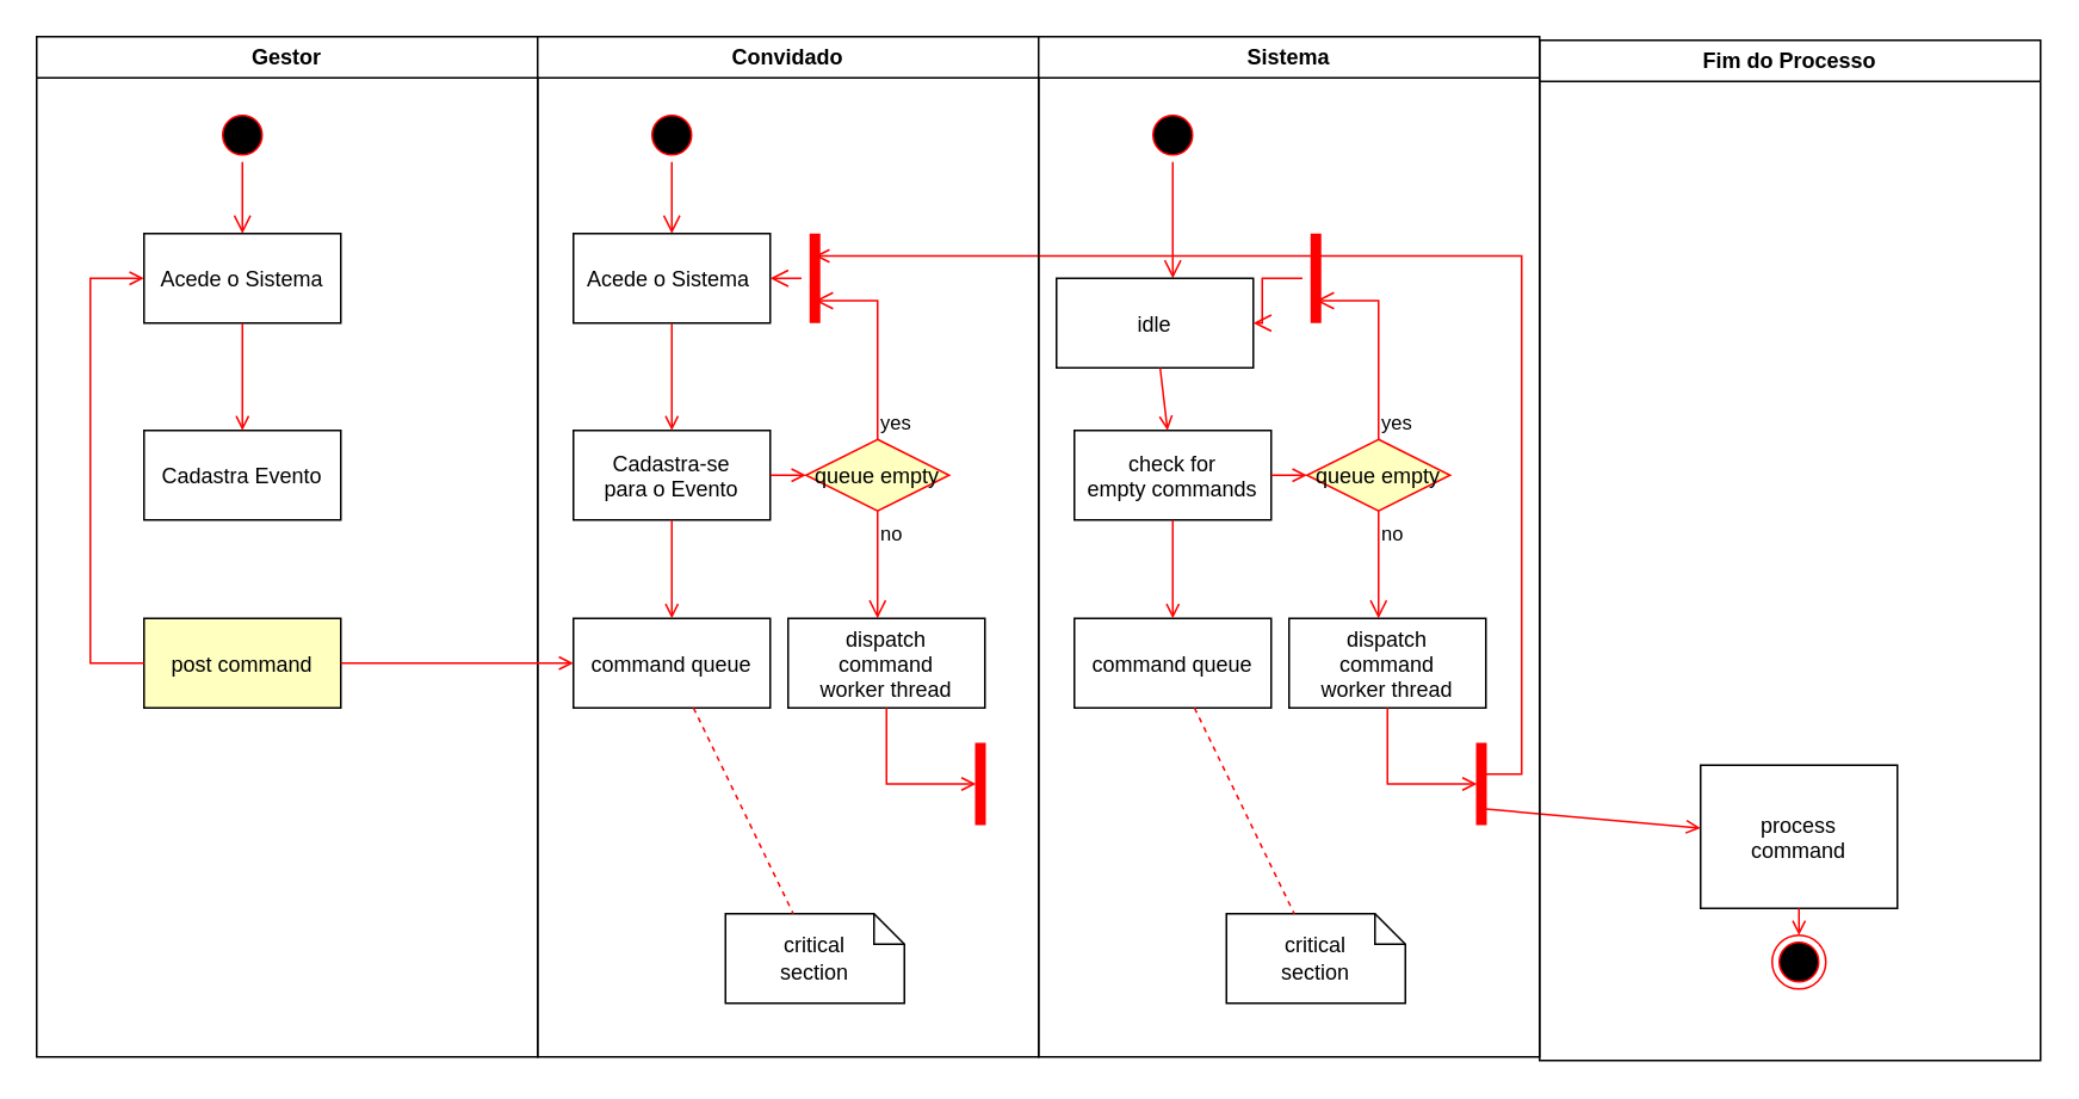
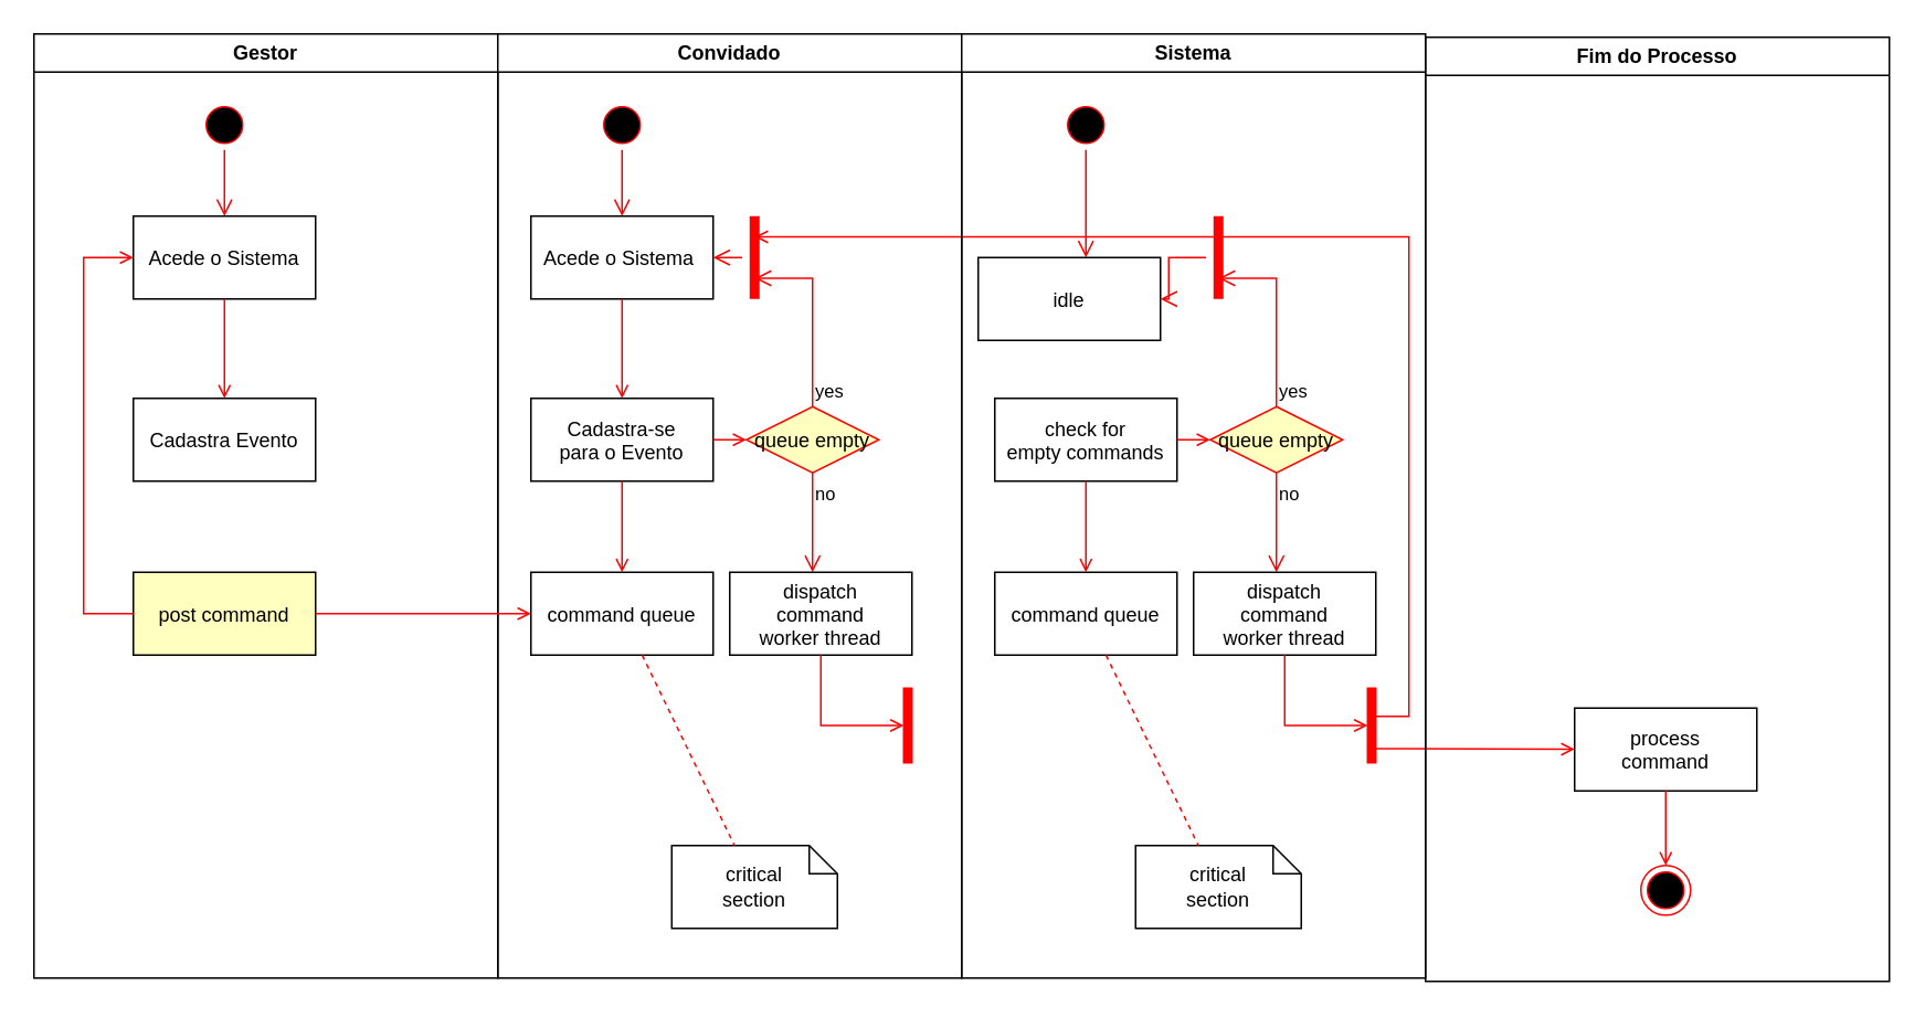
  <mxCell id="0" />
  <mxCell id="1" parent="0" />
  <mxCell id="2" value="Gestor" style="swimlane;whiteSpace=wrap" parent="1" vertex="1"><mxGeometry x="20" y="20" width="280" height="570" as="geometry" /></mxCell>
  <mxCell id="3" value="" style="ellipse;shape=startState;fillColor=#000000;strokeColor=#ff0000;" parent="2" vertex="1"><mxGeometry x="100" y="40" width="30" height="30" as="geometry" /></mxCell>
  <mxCell id="4" value="" style="edgeStyle=elbowEdgeStyle;elbow=horizontal;verticalAlign=bottom;endArrow=open;endSize=8;strokeColor=#FF0000;endFill=1;rounded=0" parent="2" source="3" target="5" edge="1"><mxGeometry x="100" y="40" as="geometry"><mxPoint x="115" y="110" as="targetPoint" /></mxGeometry></mxCell>
  <mxCell id="5" value="Acede o Sistema" style="" parent="2" vertex="1"><mxGeometry x="60" y="110" width="110" height="50" as="geometry" /></mxCell>
  <mxCell id="6" value="Cadastra Evento" style="" parent="2" vertex="1"><mxGeometry x="60" y="220" width="110" height="50" as="geometry" /></mxCell>
  <mxCell id="7" value="" style="endArrow=open;strokeColor=#FF0000;endFill=1;rounded=0" parent="2" source="5" target="6" edge="1"><mxGeometry relative="1" as="geometry" /></mxCell>
  <mxCell id="8" value="post command" style="fillColor=#ffffc0;" parent="2" vertex="1"><mxGeometry x="60" y="325" width="110" height="50" as="geometry" /></mxCell>
  <mxCell id="9" value="" style="edgeStyle=elbowEdgeStyle;elbow=horizontal;strokeColor=#FF0000;endArrow=open;endFill=1;rounded=0" parent="2" source="8" target="5" edge="1"><mxGeometry width="100" height="100" relative="1" as="geometry"><mxPoint x="160" y="290" as="sourcePoint" /><mxPoint x="260" y="190" as="targetPoint" /><Array as="points"><mxPoint x="30" y="250" /></Array></mxGeometry></mxCell>
  <mxCell id="10" value="Convidado" style="swimlane;whiteSpace=wrap" parent="1" vertex="1"><mxGeometry x="300" y="20" width="280" height="570" as="geometry" /></mxCell>
  <mxCell id="11" value="" style="ellipse;shape=startState;fillColor=#000000;strokeColor=#ff0000;" parent="10" vertex="1"><mxGeometry x="60" y="40" width="30" height="30" as="geometry" /></mxCell>
  <mxCell id="12" value="" style="edgeStyle=elbowEdgeStyle;elbow=horizontal;verticalAlign=bottom;endArrow=open;endSize=8;strokeColor=#FF0000;endFill=1;rounded=0" parent="10" source="11" target="13" edge="1"><mxGeometry x="40" y="20" as="geometry"><mxPoint x="55" y="90" as="targetPoint" /></mxGeometry></mxCell>
  <mxCell id="13" value="Acede o Sistema " style="" parent="10" vertex="1"><mxGeometry x="20" y="110" width="110" height="50" as="geometry" /></mxCell>
  <mxCell id="14" value="Cadastra-se &#10;para o Evento" style="" parent="10" vertex="1"><mxGeometry x="20" y="220" width="110" height="50" as="geometry" /></mxCell>
  <mxCell id="15" value="" style="endArrow=open;strokeColor=#FF0000;endFill=1;rounded=0" parent="10" source="13" target="14" edge="1"><mxGeometry relative="1" as="geometry" /></mxCell>
  <mxCell id="16" value="command queue" style="" parent="10" vertex="1"><mxGeometry x="20" y="325" width="110" height="50" as="geometry" /></mxCell>
  <mxCell id="17" value="" style="endArrow=open;strokeColor=#FF0000;endFill=1;rounded=0" parent="10" source="14" target="16" edge="1"><mxGeometry relative="1" as="geometry" /></mxCell>
  <mxCell id="18" value="queue empty" style="rhombus;fillColor=#ffffc0;strokeColor=#ff0000;" parent="10" vertex="1"><mxGeometry x="150" y="225" width="80" height="40" as="geometry" /></mxCell>
  <mxCell id="19" value="yes" style="edgeStyle=elbowEdgeStyle;elbow=horizontal;align=left;verticalAlign=bottom;endArrow=open;endSize=8;strokeColor=#FF0000;exitX=0.5;exitY=0;endFill=1;rounded=0;entryX=0.75;entryY=0.5;entryPerimeter=0" parent="10" source="18" target="22" edge="1"><mxGeometry x="-1" relative="1" as="geometry"><mxPoint x="160" y="150" as="targetPoint" /><Array as="points"><mxPoint x="190" y="180" /></Array></mxGeometry></mxCell>
  <mxCell id="20" value="no" style="edgeStyle=elbowEdgeStyle;elbow=horizontal;align=left;verticalAlign=top;endArrow=open;endSize=8;strokeColor=#FF0000;endFill=1;rounded=0" parent="10" source="18" target="24" edge="1"><mxGeometry x="-1" relative="1" as="geometry"><mxPoint x="190" y="305" as="targetPoint" /></mxGeometry></mxCell>
  <mxCell id="21" value="" style="endArrow=open;strokeColor=#FF0000;endFill=1;rounded=0" parent="10" source="14" target="18" edge="1"><mxGeometry relative="1" as="geometry" /></mxCell>
  <mxCell id="22" value="" style="shape=line;strokeWidth=6;strokeColor=#ff0000;rotation=90" parent="10" vertex="1"><mxGeometry x="130" y="127.5" width="50" height="15" as="geometry" /></mxCell>
  <mxCell id="23" value="" style="edgeStyle=elbowEdgeStyle;elbow=horizontal;verticalAlign=bottom;endArrow=open;endSize=8;strokeColor=#FF0000;endFill=1;rounded=0" parent="10" source="22" target="13" edge="1"><mxGeometry x="130" y="90" as="geometry"><mxPoint x="230" y="140" as="targetPoint" /></mxGeometry></mxCell>
  <mxCell id="24" value="dispatch&#10;command&#10;worker thread" style="" parent="10" vertex="1"><mxGeometry x="140" y="325" width="110" height="50" as="geometry" /></mxCell>
  <mxCell id="25" value="critical&#10;section" style="shape=note;whiteSpace=wrap;size=17" parent="10" vertex="1"><mxGeometry x="105" y="490" width="100" height="50" as="geometry" /></mxCell>
  <mxCell id="26" value="" style="endArrow=none;strokeColor=#FF0000;endFill=0;rounded=0;dashed=1" parent="10" source="16" target="25" edge="1"><mxGeometry relative="1" as="geometry" /></mxCell>
  <mxCell id="27" value="" style="whiteSpace=wrap;strokeColor=#FF0000;fillColor=#FF0000" parent="10" vertex="1"><mxGeometry x="245" y="395" width="5" height="45" as="geometry" /></mxCell>
  <mxCell id="28" value="" style="edgeStyle=elbowEdgeStyle;elbow=horizontal;entryX=0;entryY=0.5;strokeColor=#FF0000;endArrow=open;endFill=1;rounded=0" parent="10" source="24" target="27" edge="1"><mxGeometry width="100" height="100" relative="1" as="geometry"><mxPoint x="60" y="480" as="sourcePoint" /><mxPoint x="160" y="380" as="targetPoint" /><Array as="points"><mxPoint x="195" y="400" /></Array></mxGeometry></mxCell>
  <mxCell id="29" value="Fim do Processo" style="swimlane;whiteSpace=wrap" parent="1" vertex="1"><mxGeometry x="860" y="22" width="280" height="570" as="geometry" /></mxCell>
- <mxCell id="30" value="process&#10;command" style="" parent="29" vertex="1"><mxGeometry x="90" y="405" width="110" height="80" as="geometry" /></mxCell>
+ <mxCell id="30" value="process&#10;command" style="" parent="29" vertex="1"><mxGeometry x="90" y="405" width="110" height="50" as="geometry" /></mxCell>
  <mxCell id="31" value="" style="edgeStyle=elbowEdgeStyle;elbow=horizontal;strokeColor=#FF0000;endArrow=open;endFill=1;rounded=0;entryX=0.25;entryY=0.5;entryPerimeter=0" parent="29" target="22" edge="1"><mxGeometry width="100" height="100" relative="1" as="geometry"><mxPoint x="-30" y="410" as="sourcePoint" /><mxPoint x="-120" y="120" as="targetPoint" /><Array as="points"><mxPoint x="-10" y="135" /></Array></mxGeometry></mxCell>
  <mxCell id="32" value="" style="edgeStyle=none;strokeColor=#FF0000;endArrow=open;endFill=1;rounded=0" parent="29" target="30" edge="1"><mxGeometry width="100" height="100" relative="1" as="geometry"><mxPoint x="-30" y="429.5" as="sourcePoint" /><mxPoint x="90" y="429.5" as="targetPoint" /></mxGeometry></mxCell>
  <mxCell id="33" value="" style="ellipse;shape=endState;fillColor=#000000;strokeColor=#ff0000" parent="29" vertex="1"><mxGeometry x="130" y="500" width="30" height="30" as="geometry" /></mxCell>
  <mxCell id="34" value="" style="endArrow=open;strokeColor=#FF0000;endFill=1;rounded=0" parent="29" source="30" target="33" edge="1"><mxGeometry relative="1" as="geometry" /></mxCell>
  <mxCell id="35" value="" style="endArrow=open;strokeColor=#FF0000;endFill=1;rounded=0" parent="1" source="8" target="16" edge="1"><mxGeometry relative="1" as="geometry" /></mxCell>
  <mxCell id="36" value="Sistema" style="swimlane;whiteSpace=wrap" parent="1" vertex="1"><mxGeometry x="580" y="20" width="280" height="570" as="geometry" /></mxCell>
  <mxCell id="37" value="" style="ellipse;shape=startState;fillColor=#000000;strokeColor=#ff0000;" parent="36" vertex="1"><mxGeometry x="60" y="40" width="30" height="30" as="geometry" /></mxCell>
  <mxCell id="38" value="" style="edgeStyle=elbowEdgeStyle;elbow=horizontal;verticalAlign=bottom;endArrow=open;endSize=8;strokeColor=#FF0000;endFill=1;rounded=0" parent="36" source="37" target="39" edge="1"><mxGeometry x="40" y="20" as="geometry"><mxPoint x="55" y="90" as="targetPoint" /></mxGeometry></mxCell>
  <mxCell id="39" value="idle" style="" parent="36" vertex="1"><mxGeometry x="10" y="135" width="110" height="50" as="geometry" /></mxCell>
  <mxCell id="40" value="check for &#10;empty commands" style="" parent="36" vertex="1"><mxGeometry x="20" y="220" width="110" height="50" as="geometry" /></mxCell>
- <mxCell id="41" value="" style="endArrow=open;strokeColor=#FF0000;endFill=1;rounded=0" parent="36" source="39" target="40" edge="1"><mxGeometry relative="1" as="geometry" /></mxCell>
  <mxCell id="42" value="command queue" style="" parent="36" vertex="1"><mxGeometry x="20" y="325" width="110" height="50" as="geometry" /></mxCell>
  <mxCell id="43" value="" style="endArrow=open;strokeColor=#FF0000;endFill=1;rounded=0" parent="36" source="40" target="42" edge="1"><mxGeometry relative="1" as="geometry" /></mxCell>
  <mxCell id="44" value="queue empty" style="rhombus;fillColor=#ffffc0;strokeColor=#ff0000;" parent="36" vertex="1"><mxGeometry x="150" y="225" width="80" height="40" as="geometry" /></mxCell>
  <mxCell id="45" value="yes" style="edgeStyle=elbowEdgeStyle;elbow=horizontal;align=left;verticalAlign=bottom;endArrow=open;endSize=8;strokeColor=#FF0000;exitX=0.5;exitY=0;endFill=1;rounded=0;entryX=0.75;entryY=0.5;entryPerimeter=0" parent="36" source="44" target="48" edge="1"><mxGeometry x="-1" relative="1" as="geometry"><mxPoint x="160" y="150" as="targetPoint" /><Array as="points"><mxPoint x="190" y="180" /></Array></mxGeometry></mxCell>
  <mxCell id="46" value="no" style="edgeStyle=elbowEdgeStyle;elbow=horizontal;align=left;verticalAlign=top;endArrow=open;endSize=8;strokeColor=#FF0000;endFill=1;rounded=0" parent="36" source="44" target="50" edge="1"><mxGeometry x="-1" relative="1" as="geometry"><mxPoint x="190" y="305" as="targetPoint" /></mxGeometry></mxCell>
  <mxCell id="47" value="" style="endArrow=open;strokeColor=#FF0000;endFill=1;rounded=0" parent="36" source="40" target="44" edge="1"><mxGeometry relative="1" as="geometry" /></mxCell>
  <mxCell id="48" value="" style="shape=line;strokeWidth=6;strokeColor=#ff0000;rotation=90" parent="36" vertex="1"><mxGeometry x="130" y="127.5" width="50" height="15" as="geometry" /></mxCell>
  <mxCell id="49" value="" style="edgeStyle=elbowEdgeStyle;elbow=horizontal;verticalAlign=bottom;endArrow=open;endSize=8;strokeColor=#FF0000;endFill=1;rounded=0" parent="36" source="48" target="39" edge="1"><mxGeometry x="130" y="90" as="geometry"><mxPoint x="230" y="140" as="targetPoint" /></mxGeometry></mxCell>
  <mxCell id="50" value="dispatch&#10;command&#10;worker thread" style="" parent="36" vertex="1"><mxGeometry x="140" y="325" width="110" height="50" as="geometry" /></mxCell>
  <mxCell id="51" value="critical&#10;section" style="shape=note;whiteSpace=wrap;size=17" parent="36" vertex="1"><mxGeometry x="105" y="490" width="100" height="50" as="geometry" /></mxCell>
  <mxCell id="52" value="" style="endArrow=none;strokeColor=#FF0000;endFill=0;rounded=0;dashed=1" parent="36" source="42" target="51" edge="1"><mxGeometry relative="1" as="geometry" /></mxCell>
  <mxCell id="53" value="" style="whiteSpace=wrap;strokeColor=#FF0000;fillColor=#FF0000" parent="36" vertex="1"><mxGeometry x="245" y="395" width="5" height="45" as="geometry" /></mxCell>
  <mxCell id="54" value="" style="edgeStyle=elbowEdgeStyle;elbow=horizontal;entryX=0;entryY=0.5;strokeColor=#FF0000;endArrow=open;endFill=1;rounded=0" parent="36" source="50" target="53" edge="1"><mxGeometry width="100" height="100" relative="1" as="geometry"><mxPoint x="60" y="480" as="sourcePoint" /><mxPoint x="160" y="380" as="targetPoint" /><Array as="points"><mxPoint x="195" y="400" /></Array></mxGeometry></mxCell>
